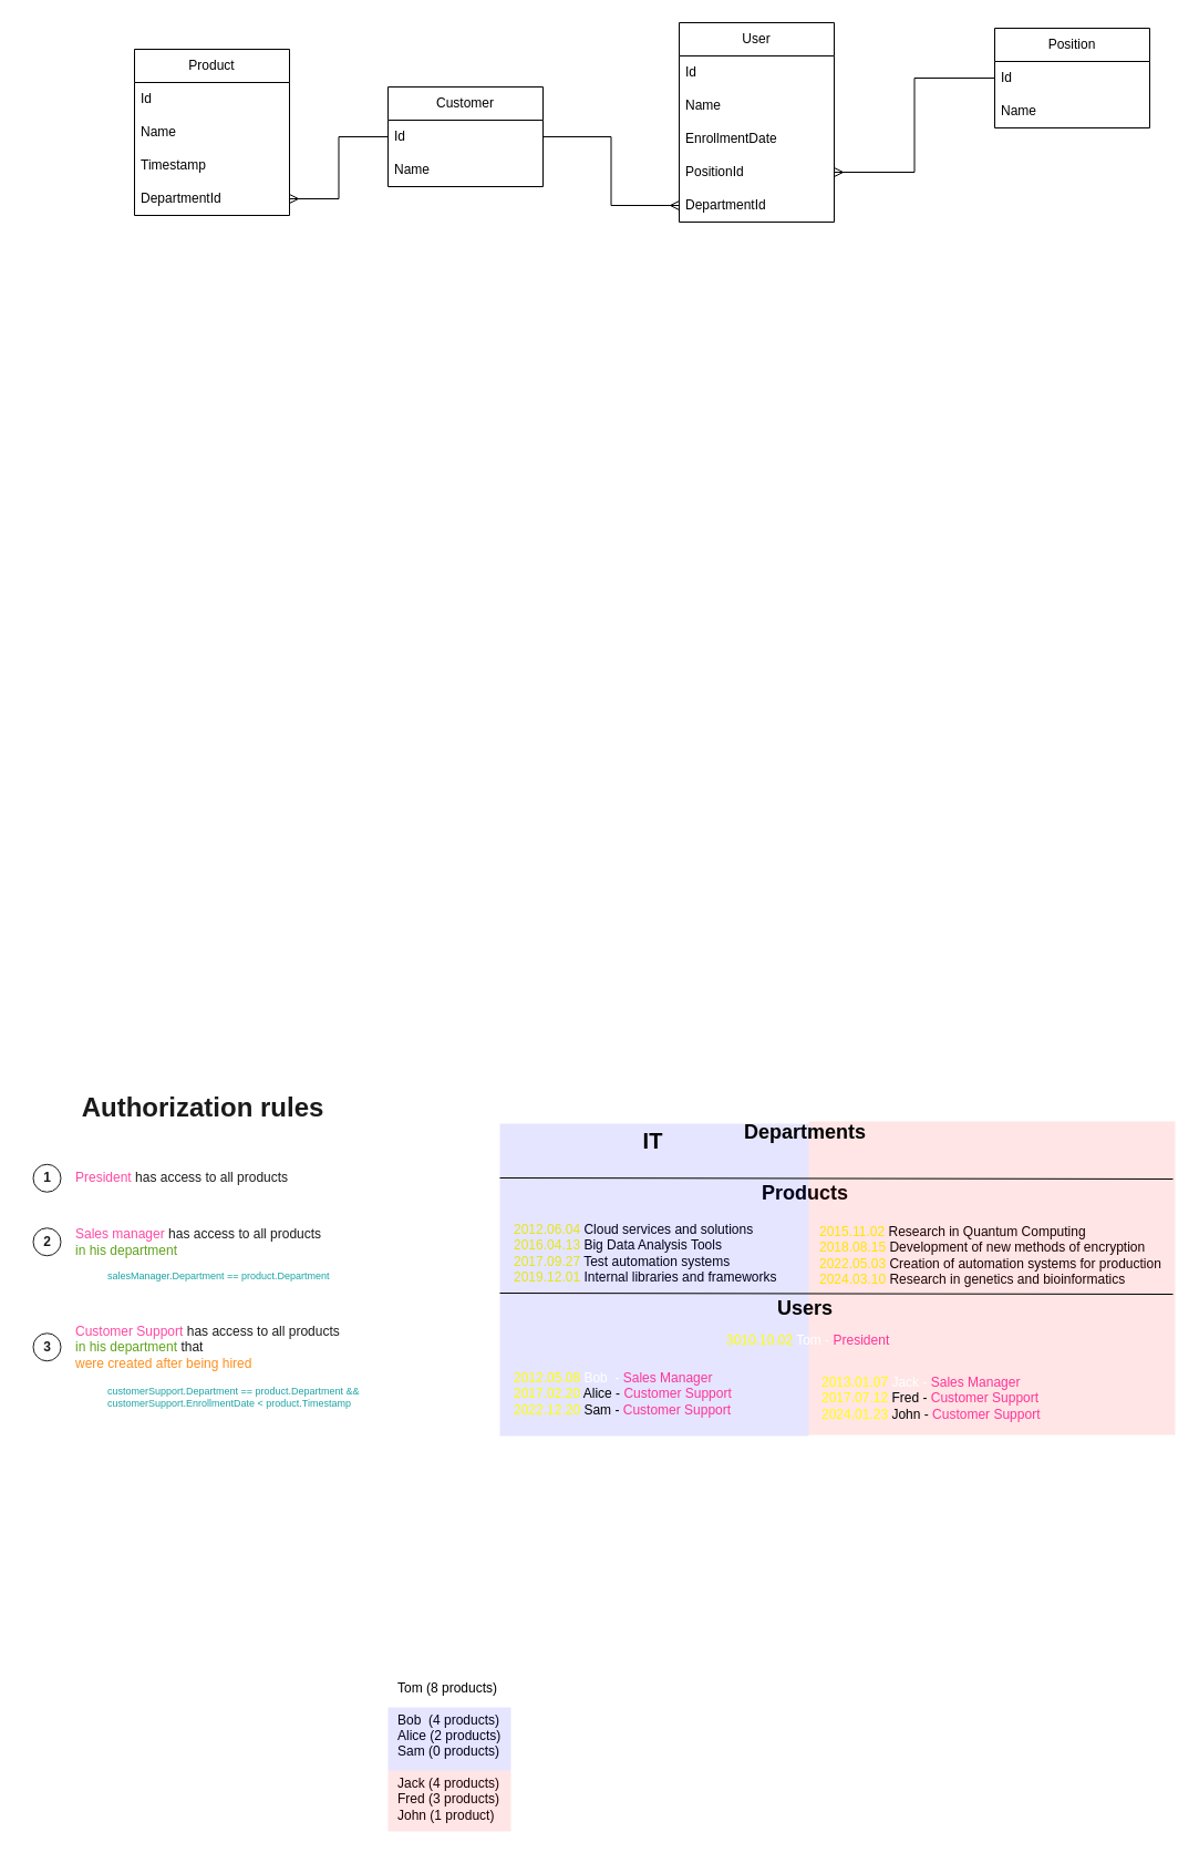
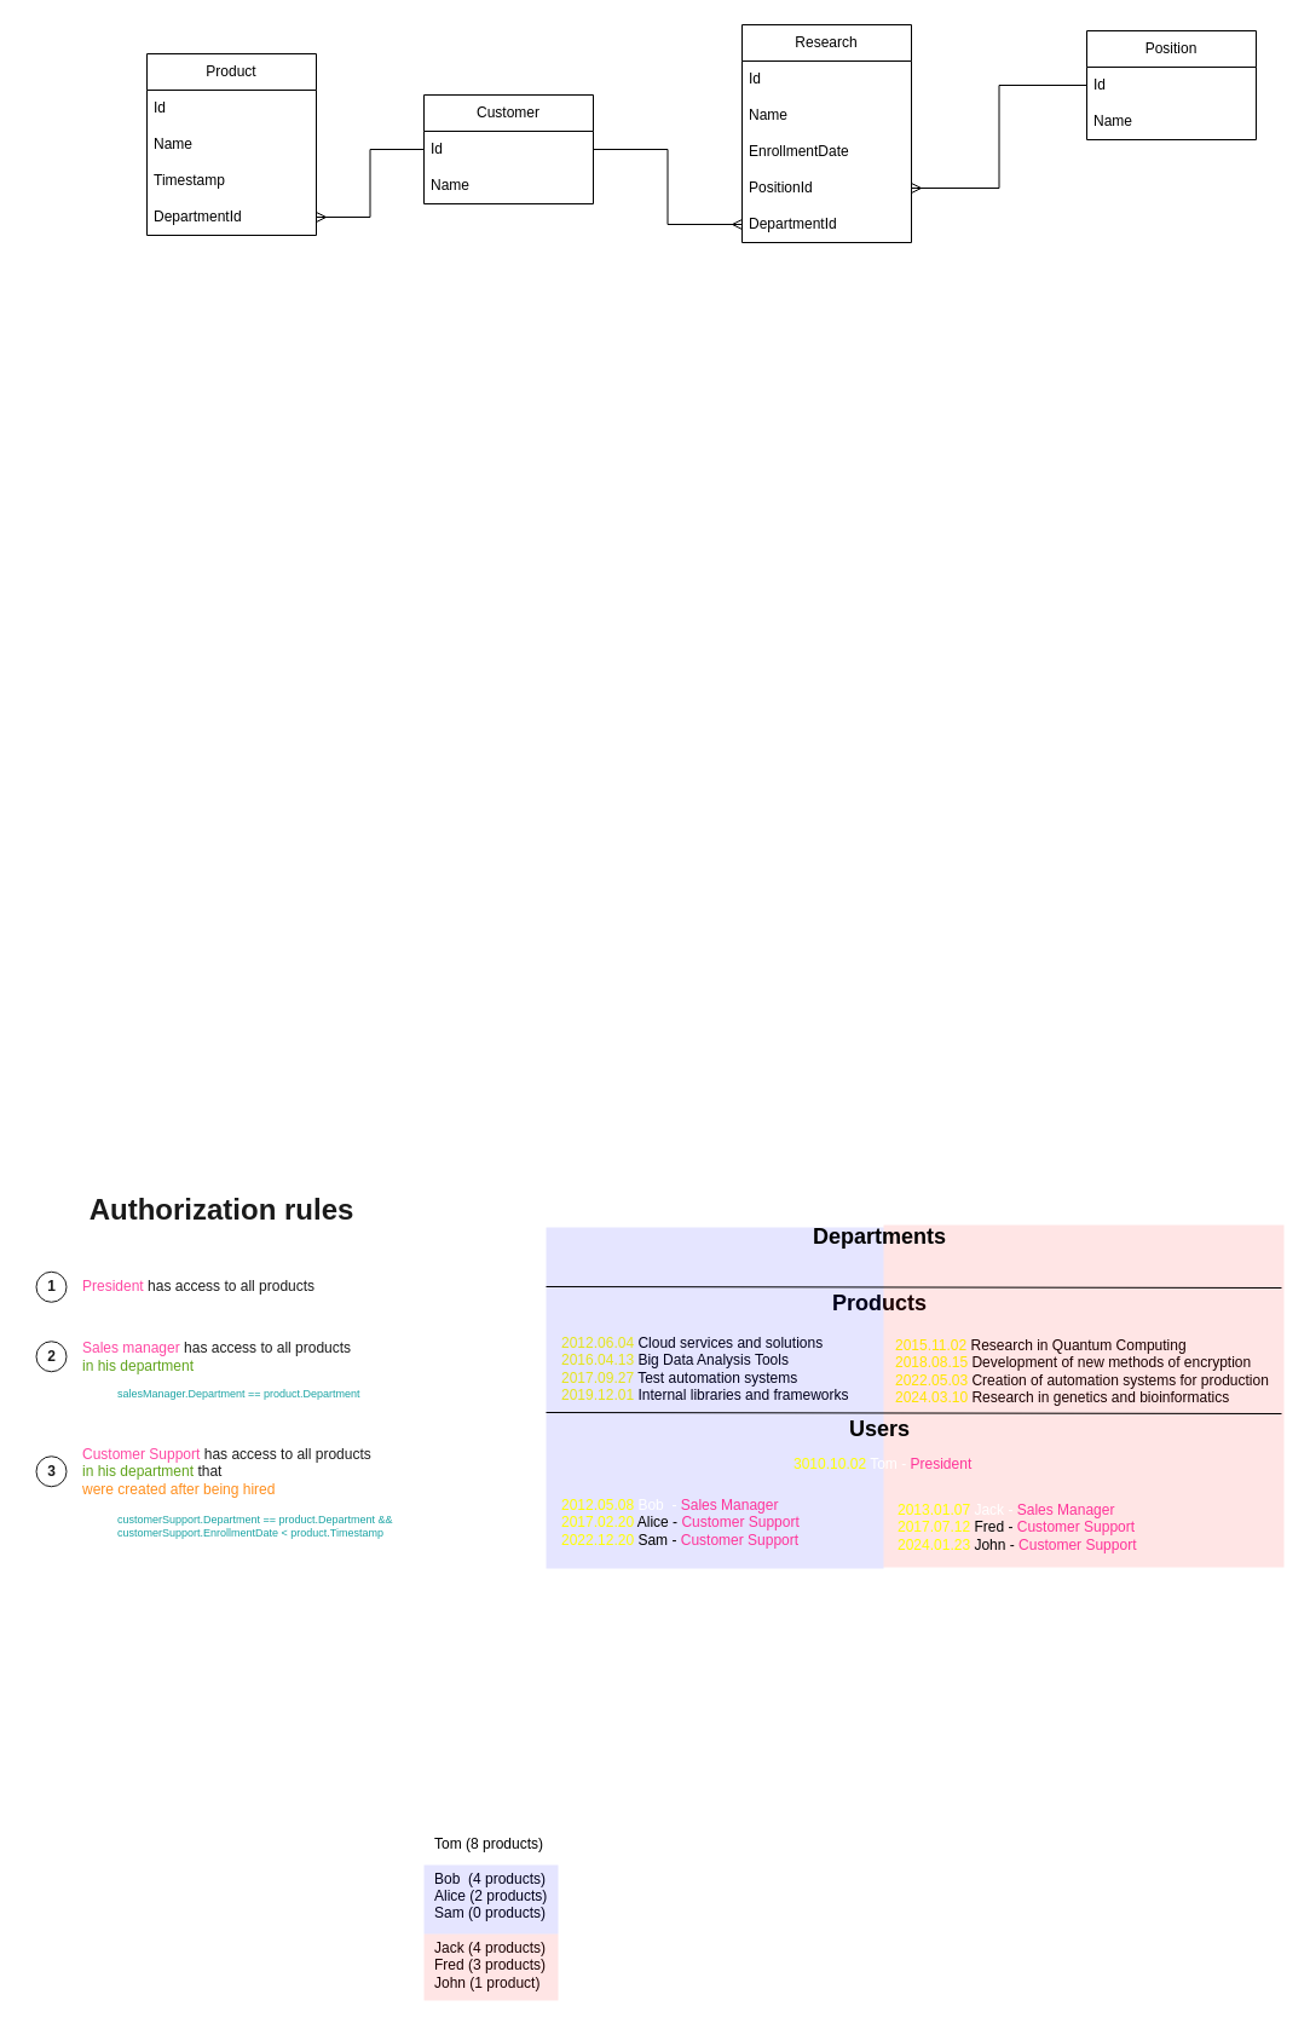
  <mxCell id="0" />
  <mxCell id="1" parent="0" />
- <mxCell id="2" value="User" style="swimlane;fontStyle=0;childLayout=stackLayout;horizontal=1;startSize=30;horizontalStack=0;resizeParent=1;resizeParentMax=0;resizeLast=0;collapsible=1;marginBottom=0;whiteSpace=wrap;html=1;" parent="1" vertex="1"><mxGeometry x="613" y="20" width="140" height="180" as="geometry" /></mxCell>
+ <mxCell id="2" value="Research" style="swimlane;fontStyle=0;childLayout=stackLayout;horizontal=1;startSize=30;horizontalStack=0;resizeParent=1;resizeParentMax=0;resizeLast=0;collapsible=1;marginBottom=0;whiteSpace=wrap;html=1;" parent="1" vertex="1"><mxGeometry x="613" y="20" width="140" height="180" as="geometry" /></mxCell>
  <mxCell id="3" value="Id" style="text;strokeColor=none;fillColor=none;align=left;verticalAlign=middle;spacingLeft=4;spacingRight=4;overflow=hidden;points=[[0,0.5],[1,0.5]];portConstraint=eastwest;rotatable=0;whiteSpace=wrap;html=1;" parent="2" vertex="1"><mxGeometry y="30" width="140" height="30" as="geometry" /></mxCell>
  <mxCell id="4" value="Name" style="text;strokeColor=none;fillColor=none;align=left;verticalAlign=middle;spacingLeft=4;spacingRight=4;overflow=hidden;points=[[0,0.5],[1,0.5]];portConstraint=eastwest;rotatable=0;whiteSpace=wrap;html=1;" parent="2" vertex="1"><mxGeometry y="60" width="140" height="30" as="geometry" /></mxCell>
  <mxCell id="5" value="EnrollmentDate" style="text;strokeColor=none;fillColor=none;align=left;verticalAlign=middle;spacingLeft=4;spacingRight=4;overflow=hidden;points=[[0,0.5],[1,0.5]];portConstraint=eastwest;rotatable=0;whiteSpace=wrap;html=1;" parent="2" vertex="1"><mxGeometry y="90" width="140" height="30" as="geometry" /></mxCell>
  <mxCell id="6" value="PositionId" style="text;strokeColor=none;fillColor=none;align=left;verticalAlign=middle;spacingLeft=4;spacingRight=4;overflow=hidden;points=[[0,0.5],[1,0.5]];portConstraint=eastwest;rotatable=0;whiteSpace=wrap;html=1;" parent="2" vertex="1"><mxGeometry y="120" width="140" height="30" as="geometry" /></mxCell>
  <mxCell id="7" value="DepartmentId" style="text;strokeColor=none;fillColor=none;align=left;verticalAlign=middle;spacingLeft=4;spacingRight=4;overflow=hidden;points=[[0,0.5],[1,0.5]];portConstraint=eastwest;rotatable=0;whiteSpace=wrap;html=1;" parent="2" vertex="1"><mxGeometry y="150" width="140" height="30" as="geometry" /></mxCell>
  <mxCell id="8" style="edgeStyle=orthogonalEdgeStyle;rounded=0;orthogonalLoop=1;jettySize=auto;html=1;entryX=1;entryY=0.5;entryDx=0;entryDy=0;endArrow=ERmany;endFill=0;exitX=0;exitY=0.5;exitDx=0;exitDy=0;" parent="1" source="10" target="6" edge="1"><mxGeometry relative="1" as="geometry" /></mxCell>
  <mxCell id="9" value="Position" style="swimlane;fontStyle=0;childLayout=stackLayout;horizontal=1;startSize=30;horizontalStack=0;resizeParent=1;resizeParentMax=0;resizeLast=0;collapsible=1;marginBottom=0;whiteSpace=wrap;html=1;" parent="1" vertex="1"><mxGeometry x="898" y="25" width="140" height="90" as="geometry" /></mxCell>
  <mxCell id="10" value="Id" style="text;strokeColor=none;fillColor=none;align=left;verticalAlign=middle;spacingLeft=4;spacingRight=4;overflow=hidden;points=[[0,0.5],[1,0.5]];portConstraint=eastwest;rotatable=0;whiteSpace=wrap;html=1;" parent="9" vertex="1"><mxGeometry y="30" width="140" height="30" as="geometry" /></mxCell>
  <mxCell id="11" value="Name" style="text;strokeColor=none;fillColor=none;align=left;verticalAlign=middle;spacingLeft=4;spacingRight=4;overflow=hidden;points=[[0,0.5],[1,0.5]];portConstraint=eastwest;rotatable=0;whiteSpace=wrap;html=1;" parent="9" vertex="1"><mxGeometry y="60" width="140" height="30" as="geometry" /></mxCell>
  <mxCell id="12" value="Customer" style="swimlane;fontStyle=0;childLayout=stackLayout;horizontal=1;startSize=30;horizontalStack=0;resizeParent=1;resizeParentMax=0;resizeLast=0;collapsible=1;marginBottom=0;whiteSpace=wrap;html=1;" parent="1" vertex="1"><mxGeometry x="350" y="78" width="140" height="90" as="geometry" /></mxCell>
  <mxCell id="13" value="Id" style="text;strokeColor=none;fillColor=none;align=left;verticalAlign=middle;spacingLeft=4;spacingRight=4;overflow=hidden;points=[[0,0.5],[1,0.5]];portConstraint=eastwest;rotatable=0;whiteSpace=wrap;html=1;" parent="12" vertex="1"><mxGeometry y="30" width="140" height="30" as="geometry" /></mxCell>
  <mxCell id="14" value="Name" style="text;strokeColor=none;fillColor=none;align=left;verticalAlign=middle;spacingLeft=4;spacingRight=4;overflow=hidden;points=[[0,0.5],[1,0.5]];portConstraint=eastwest;rotatable=0;whiteSpace=wrap;html=1;" parent="12" vertex="1"><mxGeometry y="60" width="140" height="30" as="geometry" /></mxCell>
  <mxCell id="15" style="edgeStyle=orthogonalEdgeStyle;rounded=0;orthogonalLoop=1;jettySize=auto;html=1;endArrow=ERmany;endFill=0;" parent="1" source="13" target="7" edge="1"><mxGeometry relative="1" as="geometry" /></mxCell>
  <mxCell id="16" value="Product" style="swimlane;fontStyle=0;childLayout=stackLayout;horizontal=1;startSize=30;horizontalStack=0;resizeParent=1;resizeParentMax=0;resizeLast=0;collapsible=1;marginBottom=0;whiteSpace=wrap;html=1;" parent="1" vertex="1"><mxGeometry x="121" y="44" width="140" height="150" as="geometry" /></mxCell>
  <mxCell id="17" value="Id" style="text;strokeColor=none;fillColor=none;align=left;verticalAlign=middle;spacingLeft=4;spacingRight=4;overflow=hidden;points=[[0,0.5],[1,0.5]];portConstraint=eastwest;rotatable=0;whiteSpace=wrap;html=1;" parent="16" vertex="1"><mxGeometry y="30" width="140" height="30" as="geometry" /></mxCell>
  <mxCell id="18" value="Name" style="text;strokeColor=none;fillColor=none;align=left;verticalAlign=middle;spacingLeft=4;spacingRight=4;overflow=hidden;points=[[0,0.5],[1,0.5]];portConstraint=eastwest;rotatable=0;whiteSpace=wrap;html=1;" parent="16" vertex="1"><mxGeometry y="60" width="140" height="30" as="geometry" /></mxCell>
  <mxCell id="19" value="Timestamp" style="text;strokeColor=none;fillColor=none;align=left;verticalAlign=middle;spacingLeft=4;spacingRight=4;overflow=hidden;points=[[0,0.5],[1,0.5]];portConstraint=eastwest;rotatable=0;whiteSpace=wrap;html=1;" parent="16" vertex="1"><mxGeometry y="90" width="140" height="30" as="geometry" /></mxCell>
  <mxCell id="20" value="DepartmentId" style="text;strokeColor=none;fillColor=none;align=left;verticalAlign=middle;spacingLeft=4;spacingRight=4;overflow=hidden;points=[[0,0.5],[1,0.5]];portConstraint=eastwest;rotatable=0;whiteSpace=wrap;html=1;" parent="16" vertex="1"><mxGeometry y="120" width="140" height="30" as="geometry" /></mxCell>
  <mxCell id="21" style="edgeStyle=orthogonalEdgeStyle;rounded=0;orthogonalLoop=1;jettySize=auto;html=1;entryX=1;entryY=0.5;entryDx=0;entryDy=0;endArrow=ERmany;endFill=0;" parent="1" source="13" target="20" edge="1"><mxGeometry relative="1" as="geometry" /></mxCell>
  <mxCell id="22" value="Products" style="text;html=1;strokeColor=none;fillColor=none;align=center;verticalAlign=middle;whiteSpace=wrap;rounded=0;fontStyle=1;fontSize=18;" parent="1" vertex="1"><mxGeometry x="682" y="1062" width="90" height="30" as="geometry" /></mxCell>
  <mxCell id="23" value="&lt;font color=&quot;#ffff00&quot;&gt;2012.06.04&lt;/font&gt;&lt;span style=&quot;background-color: initial;&quot;&gt;&amp;nbsp;Cloud services and solutions&lt;/span&gt;&lt;br&gt;&lt;div&gt;&lt;font color=&quot;#ffff00&quot;&gt;2016.04.13&lt;/font&gt; Big Data Analysis Tools&lt;/div&gt;&lt;div&gt;&lt;font color=&quot;#ffff00&quot;&gt;2017.09.27&lt;/font&gt; Test automation systems&lt;/div&gt;&lt;font color=&quot;#ffff00&quot;&gt;2019.12.01&lt;/font&gt;&lt;span style=&quot;background-color: initial;&quot;&gt;&amp;nbsp;Internal libraries and frameworks&lt;br&gt;&lt;/span&gt;" style="text;html=1;strokeColor=none;fillColor=none;align=left;verticalAlign=middle;whiteSpace=wrap;rounded=0;" parent="1" vertex="1"><mxGeometry x="462" y="1091" width="246" height="79" as="geometry" /></mxCell>
  <mxCell id="24" value="&lt;div&gt;&lt;font color=&quot;#ffff00&quot;&gt;2015.11.02&lt;/font&gt; Research in Quantum Computing&lt;/div&gt;&lt;div&gt;&lt;font color=&quot;#ffff00&quot;&gt;2018.08.15&lt;/font&gt; Development of new methods of encryption&lt;/div&gt;&lt;div&gt;&lt;font color=&quot;#ffff00&quot;&gt;2022.05.03&lt;/font&gt; Creation of automation systems for production&lt;/div&gt;&lt;div&gt;&lt;font color=&quot;#ffff00&quot;&gt;2024.03.10&lt;/font&gt; Research in genetics and bioinformatics&lt;/div&gt;" style="text;html=1;strokeColor=none;fillColor=none;align=left;verticalAlign=middle;whiteSpace=wrap;rounded=0;" parent="1" vertex="1"><mxGeometry x="738" y="1093" width="314" height="79" as="geometry" /></mxCell>
  <mxCell id="25" value="" style="rounded=0;whiteSpace=wrap;html=1;fillColor=#0000FF;strokeColor=none;opacity=10;" parent="1" vertex="1"><mxGeometry x="451" y="1014" width="279" height="282" as="geometry" /></mxCell>
  <mxCell id="26" value="" style="rounded=0;whiteSpace=wrap;html=1;fillColor=#FF0000;strokeColor=none;opacity=10;" parent="1" vertex="1"><mxGeometry x="730" y="1012" width="331" height="283" as="geometry" /></mxCell>
- <mxCell id="27" value="IT" style="text;html=1;strokeColor=none;fillColor=none;align=center;verticalAlign=middle;whiteSpace=wrap;rounded=0;fontSize=20;fontStyle=1" parent="1" vertex="1"><mxGeometry x="531.5" y="1014" width="115" height="30" as="geometry" /></mxCell>
  <mxCell id="28" value="Users" style="text;html=1;strokeColor=none;fillColor=none;align=center;verticalAlign=middle;whiteSpace=wrap;rounded=0;fontStyle=1;fontSize=18;" parent="1" vertex="1"><mxGeometry x="682" y="1166" width="90" height="30" as="geometry" /></mxCell>
  <mxCell id="29" value="&lt;span style=&quot;background-color: initial;&quot;&gt;&lt;font color=&quot;#ffff00&quot;&gt;2012.05.08&lt;/font&gt;&lt;font color=&quot;#ffffff&quot;&gt; Bob&amp;nbsp; - &lt;/font&gt;&lt;font color=&quot;#ff3399&quot;&gt;Sales Manager&lt;/font&gt;&lt;br&gt;&lt;font color=&quot;#ffff00&quot;&gt;2017.02.20&lt;/font&gt; Alice - &lt;font color=&quot;#ff3399&quot;&gt;Customer Support&lt;/font&gt;&lt;br&gt;&lt;font color=&quot;#ffff00&quot;&gt;2022.12.20&lt;/font&gt; Sam - &lt;font color=&quot;#ff3399&quot;&gt;Customer Support&lt;/font&gt;&lt;br&gt;&lt;/span&gt;" style="text;html=1;strokeColor=none;fillColor=none;align=left;verticalAlign=middle;whiteSpace=wrap;rounded=0;" parent="1" vertex="1"><mxGeometry x="462" y="1218" width="246" height="79" as="geometry" /></mxCell>
  <mxCell id="30" value="&lt;span style=&quot;background-color: initial;&quot;&gt;&lt;font color=&quot;#ffff00&quot;&gt;2013.01.07&lt;/font&gt;&lt;font color=&quot;#ffffff&quot;&gt; Jack - &lt;/font&gt;&lt;font color=&quot;#ff3399&quot;&gt;Sales Manager&lt;/font&gt;&lt;br&gt;&lt;font color=&quot;#ffff00&quot;&gt;2017.07.12&lt;/font&gt; Fred - &lt;font color=&quot;#ff3399&quot;&gt;Customer Support&lt;/font&gt;&lt;br&gt;&lt;font color=&quot;#ffff00&quot;&gt;2024.01.23&lt;/font&gt; John - &lt;font color=&quot;#ff3399&quot;&gt;Customer Support&lt;/font&gt;&lt;br&gt;&lt;/span&gt;" style="text;html=1;strokeColor=none;fillColor=none;align=left;verticalAlign=middle;whiteSpace=wrap;rounded=0;" parent="1" vertex="1"><mxGeometry x="740" y="1222" width="246" height="79" as="geometry" /></mxCell>
  <mxCell id="31" value="&lt;span style=&quot;background-color: initial;&quot;&gt;&lt;font color=&quot;#ffff00&quot;&gt;3010.10.02&lt;/font&gt;&lt;font color=&quot;#ffffff&quot;&gt; Tom -&amp;nbsp;&lt;/font&gt;&lt;font color=&quot;#ff3399&quot;&gt;President&lt;/font&gt;&lt;br&gt;&lt;/span&gt;" style="text;html=1;strokeColor=none;fillColor=none;align=left;verticalAlign=middle;whiteSpace=wrap;rounded=0;" parent="1" vertex="1"><mxGeometry x="654" y="1191" width="158.25" height="37" as="geometry" /></mxCell>
  <mxCell id="32" value="Departments" style="text;html=1;strokeColor=none;fillColor=none;align=center;verticalAlign=middle;whiteSpace=wrap;rounded=0;fontStyle=1;fontSize=18;" parent="1" vertex="1"><mxGeometry x="682" y="1007" width="90" height="30" as="geometry" /></mxCell>
  <mxCell id="33" value="" style="endArrow=none;html=1;rounded=0;" parent="1" edge="1"><mxGeometry width="50" height="50" relative="1" as="geometry"><mxPoint x="451" y="1063" as="sourcePoint" /><mxPoint x="1059" y="1064" as="targetPoint" /></mxGeometry></mxCell>
  <mxCell id="34" value="" style="endArrow=none;html=1;rounded=0;" parent="1" edge="1"><mxGeometry width="50" height="50" relative="1" as="geometry"><mxPoint x="451" y="1167" as="sourcePoint" /><mxPoint x="1059" y="1168" as="targetPoint" /></mxGeometry></mxCell>
  <mxCell id="35" value="Authorization rules" style="text;html=1;strokeColor=none;fillColor=none;align=center;verticalAlign=middle;whiteSpace=wrap;rounded=0;fontStyle=1;fontSize=24;" parent="1" vertex="1"><mxGeometry x="57.5" y="986" width="250" height="28.5" as="geometry" /></mxCell>
  <mxCell id="36" value="&lt;font color=&quot;#ff3399&quot;&gt;President &lt;/font&gt;has access to all products" style="text;html=1;strokeColor=none;fillColor=none;align=left;verticalAlign=middle;whiteSpace=wrap;rounded=0;" parent="1" vertex="1"><mxGeometry x="66" y="1048.75" width="252" height="29" as="geometry" /></mxCell>
  <mxCell id="37" value="&lt;div style=&quot;&quot;&gt;&lt;font style=&quot;background-color: initial;&quot; color=&quot;#ff3399&quot;&gt;Sales manager&lt;/font&gt;&lt;span style=&quot;background-color: initial;&quot;&gt; has access to all products&amp;nbsp;&lt;/span&gt;&lt;/div&gt;&lt;div style=&quot;&quot;&gt;&lt;font style=&quot;background-color: initial;&quot; color=&quot;#4d9900&quot;&gt;in his department&lt;/font&gt;&lt;/div&gt;" style="text;html=1;strokeColor=none;fillColor=none;align=left;verticalAlign=middle;whiteSpace=wrap;rounded=0;" parent="1" vertex="1"><mxGeometry x="66" y="1104.75" width="249" height="32" as="geometry" /></mxCell>
  <mxCell id="38" value="salesManager.Department == product.Department" style="text;html=1;strokeColor=none;fillColor=none;align=left;verticalAlign=middle;whiteSpace=wrap;rounded=0;fontSize=9;fontColor=#009999;" parent="1" vertex="1"><mxGeometry x="95" y="1136.75" width="213" height="30" as="geometry" /></mxCell>
  <mxCell id="39" value="&lt;div style=&quot;&quot;&gt;&lt;font style=&quot;background-color: initial;&quot; color=&quot;#ff3399&quot;&gt;Customer Support&lt;/font&gt;&lt;span style=&quot;background-color: initial;&quot;&gt;&amp;nbsp;has access to all products&amp;nbsp;&lt;/span&gt;&lt;/div&gt;&lt;div style=&quot;&quot;&gt;&lt;font style=&quot;background-color: initial;&quot; color=&quot;#4d9900&quot;&gt;in his department&lt;/font&gt;&lt;span style=&quot;background-color: initial;&quot;&gt; that&amp;nbsp;&lt;/span&gt;&lt;/div&gt;&lt;div style=&quot;&quot;&gt;&lt;font style=&quot;background-color: initial;&quot; color=&quot;#ff8000&quot;&gt;were created after being hired&lt;/font&gt;&lt;/div&gt;" style="text;html=1;strokeColor=none;fillColor=none;align=left;verticalAlign=middle;whiteSpace=wrap;rounded=0;" parent="1" vertex="1"><mxGeometry x="66" y="1200.75" width="251" height="30" as="geometry" /></mxCell>
  <mxCell id="40" value="customerSupport.Department == product.Department &amp;amp;&amp;amp; customerSupport.EnrollmentDate &amp;lt; product.Timestamp" style="text;html=1;strokeColor=none;fillColor=none;align=left;verticalAlign=middle;whiteSpace=wrap;rounded=0;fontSize=9;fontColor=#009999;" parent="1" vertex="1"><mxGeometry x="95" y="1245.75" width="242" height="30" as="geometry" /></mxCell>
  <mxCell id="41" value="1" style="ellipse;whiteSpace=wrap;html=1;aspect=fixed;fontStyle=1" parent="1" vertex="1"><mxGeometry x="29.5" y="1050.75" width="25" height="25" as="geometry" /></mxCell>
  <mxCell id="42" value="2" style="ellipse;whiteSpace=wrap;html=1;aspect=fixed;fontStyle=1" parent="1" vertex="1"><mxGeometry x="29.5" y="1108.25" width="25" height="25" as="geometry" /></mxCell>
  <mxCell id="43" value="3" style="ellipse;whiteSpace=wrap;html=1;aspect=fixed;fontStyle=1" parent="1" vertex="1"><mxGeometry x="29.5" y="1203.25" width="25" height="25" as="geometry" /></mxCell>
  <mxCell id="44" value="" style="rounded=0;whiteSpace=wrap;html=1;fillColor=#FFFFFF;strokeColor=none;opacity=10;" parent="1" vertex="1"><mxGeometry x="20" y="979.25" width="330" height="303.5" as="geometry" /></mxCell>
  <mxCell id="45" value="Tom (8 products)&lt;br&gt;&lt;br&gt;Bob&amp;nbsp; (4 products)&lt;br&gt;Alice (2 products)&lt;br&gt;Sam (0 products)&lt;br&gt;&lt;br&gt;Jack (4 products)&lt;br&gt;Fred (3 products)&lt;br&gt;John (1 product)" style="text;html=1;strokeColor=none;fillColor=none;align=left;verticalAlign=middle;whiteSpace=wrap;rounded=0;" vertex="1" parent="1"><mxGeometry x="357" y="1502" width="108" height="158" as="geometry" /></mxCell>
  <mxCell id="46" value="" style="rounded=0;whiteSpace=wrap;html=1;fillColor=#0000FF;strokeColor=none;opacity=10;" vertex="1" parent="1"><mxGeometry x="350" y="1541" width="111" height="57" as="geometry" /></mxCell>
  <mxCell id="47" value="" style="rounded=0;whiteSpace=wrap;html=1;fillColor=#FF0000;strokeColor=none;opacity=10;" vertex="1" parent="1"><mxGeometry x="350" y="1598" width="111" height="55" as="geometry" /></mxCell>
